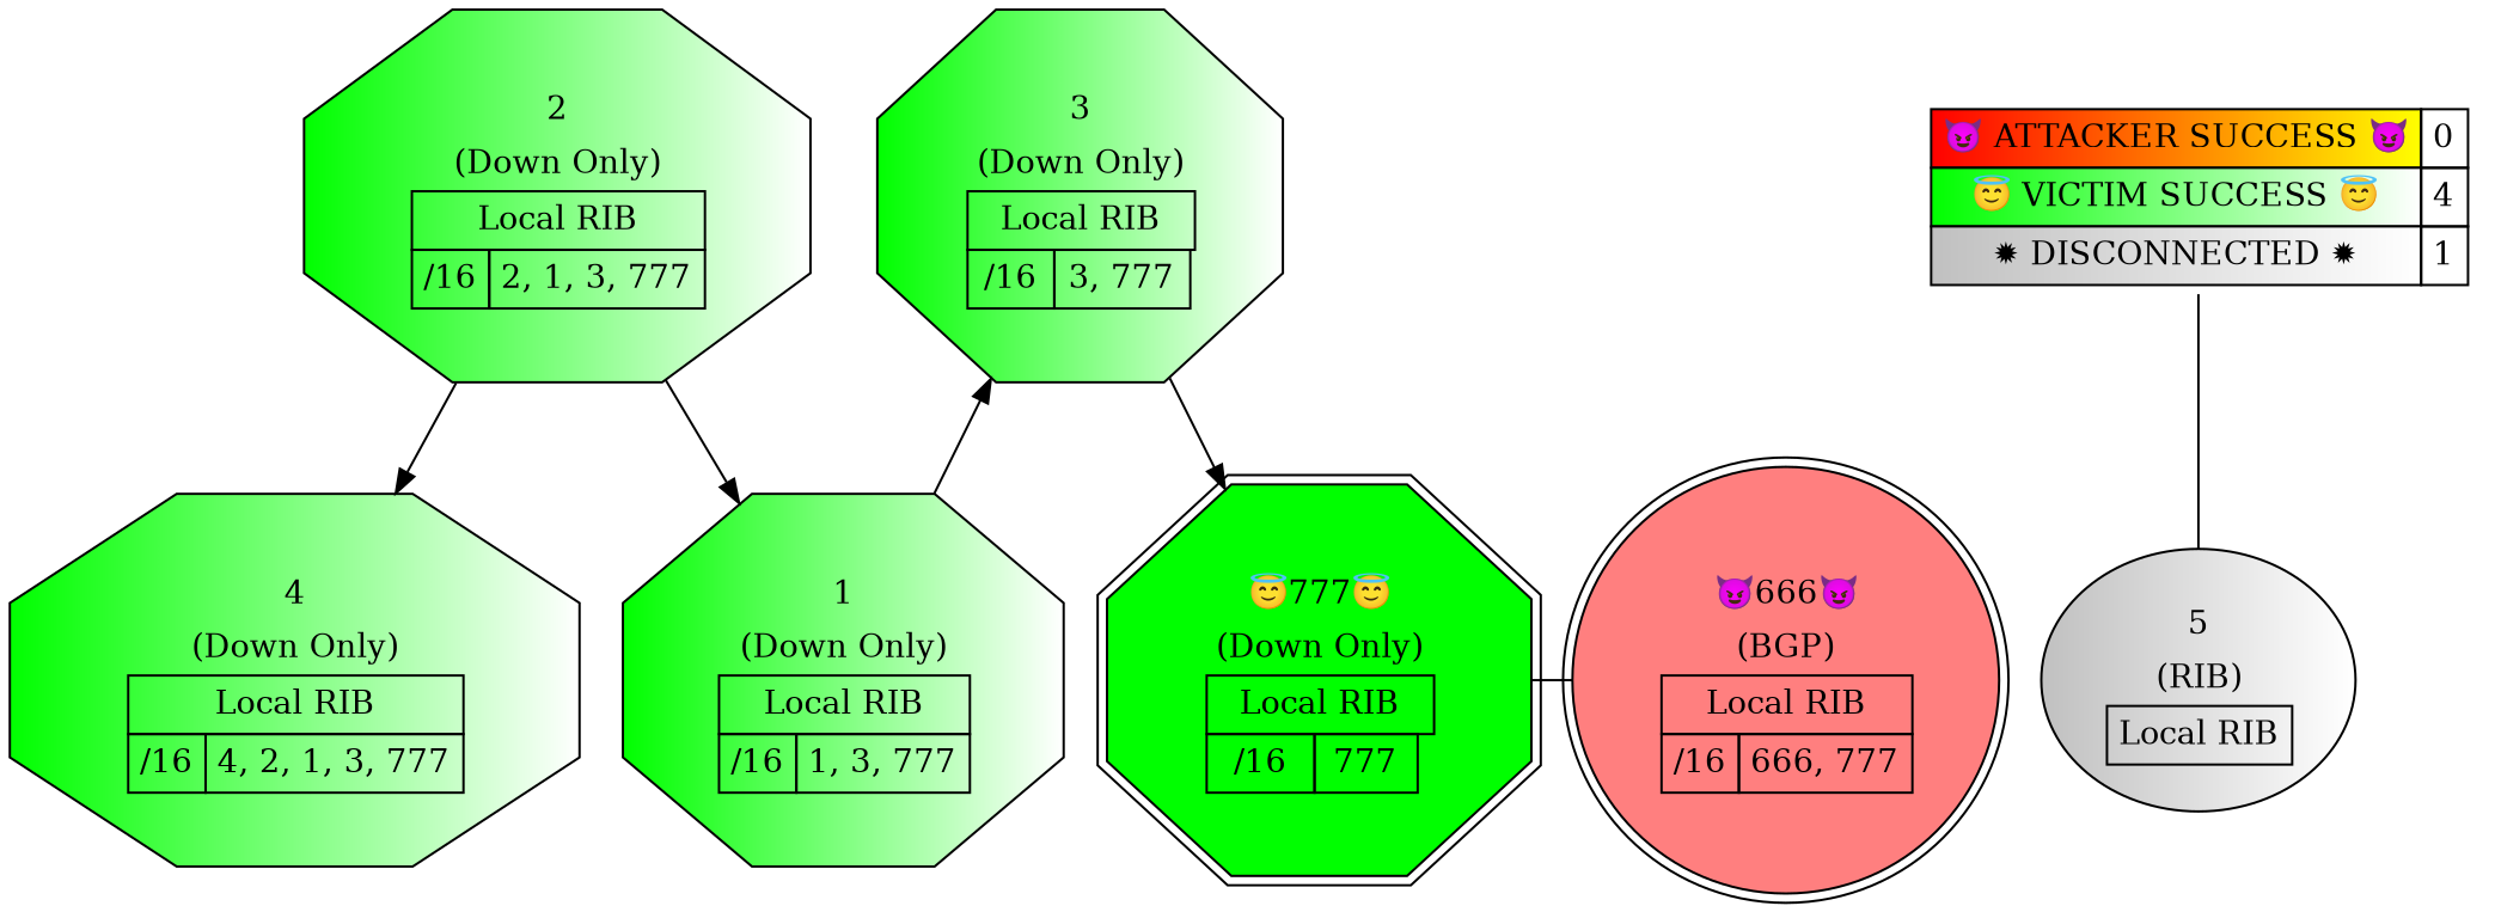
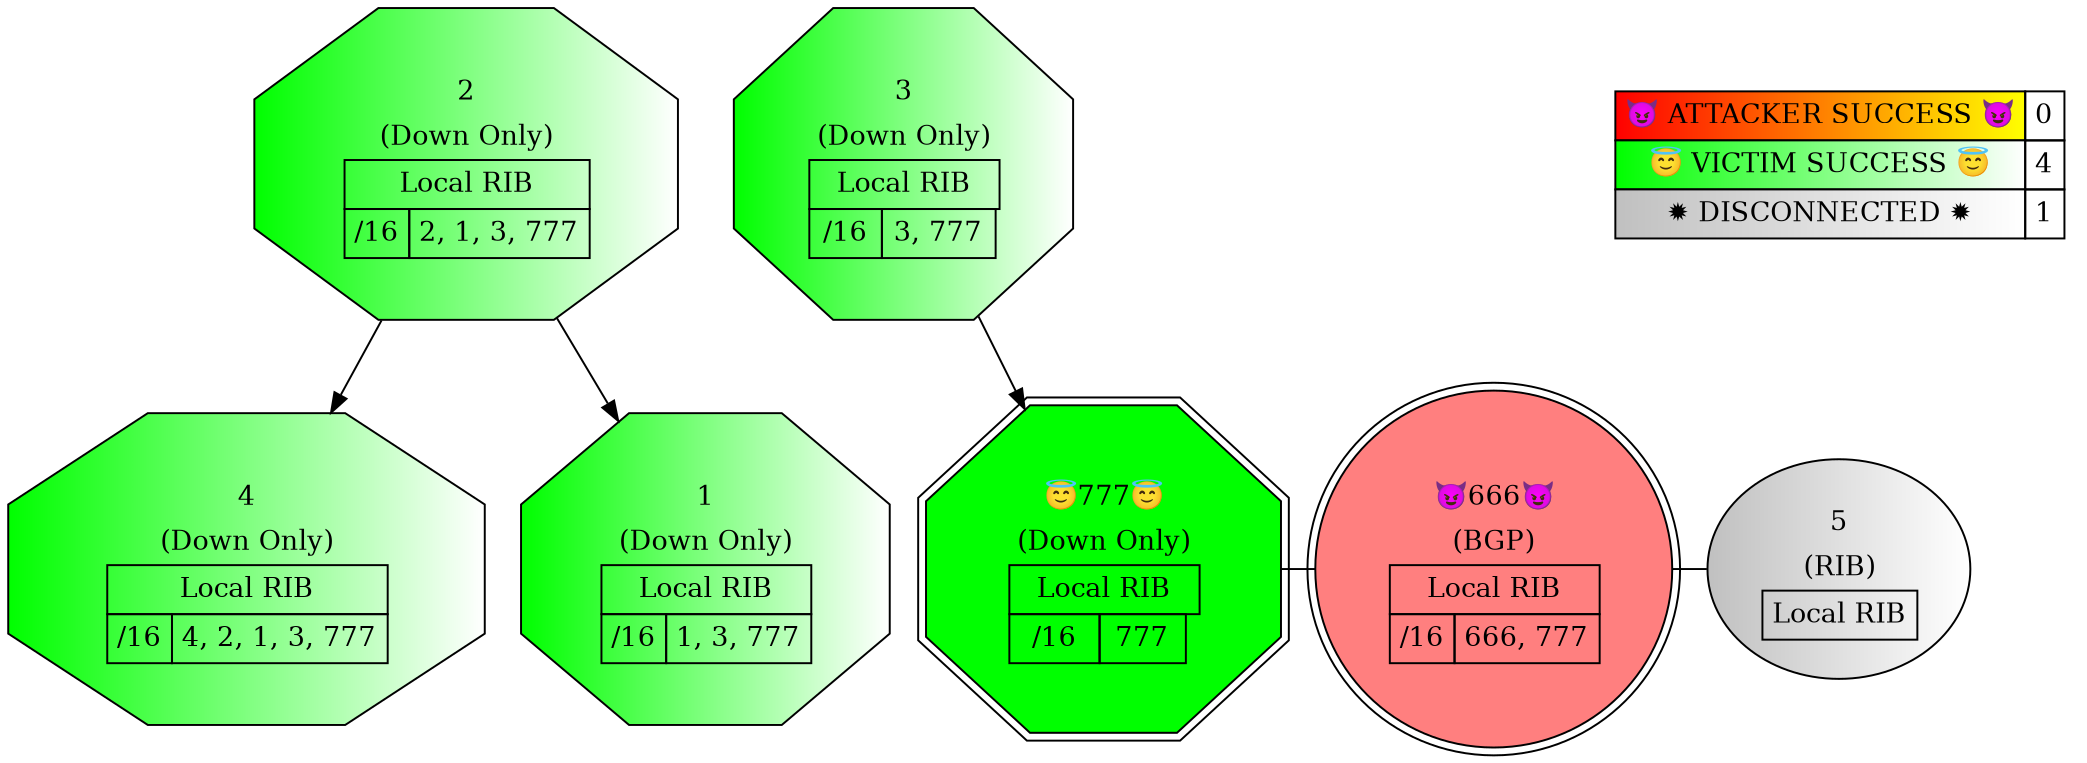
  digraph {
    node [color=black fillcolor="green:white" shape=octagon style=filled]
    n1 [label=<                     <TABLE BORDER="0" CELLBORDER="1" CELLSPACING="0" CELLPADDING="4">                       <TR>                         <TD COLSPAN="3" BORDER="0">4</TD>                       </TR>                       <TR>                         <TD COLSPAN="3" BORDER="0">(Down Only)</TD>                       </TR><TR>                     <TD COLSPAN="3">Local RIB</TD>                   </TR><TR>                         <TD>/16</TD>                         <TD>4, 2, 1, 3, 777</TD>                       </TR></TABLE>>]
    n2 [fillcolor="grey:white" label=<                     <TABLE BORDER="0" CELLBORDER="1" CELLSPACING="0" CELLPADDING="4">                       <TR>                         <TD COLSPAN="3" BORDER="0">5</TD>                       </TR>                       <TR>                         <TD COLSPAN="3" BORDER="0">(RIB)</TD>                       </TR><TR>                     <TD COLSPAN="3">Local RIB</TD>                   </TR></TABLE>> shape=""]
    n3 [fillcolor="#FF7F7F" label=<                     <TABLE BORDER="0" CELLBORDER="1" CELLSPACING="0" CELLPADDING="4">                       <TR>                         <TD COLSPAN="3" BORDER="0">&#128520;666&#128520;</TD>                       </TR>                       <TR>                         <TD COLSPAN="3" BORDER="0">(BGP)</TD>                       </TR><TR>                     <TD COLSPAN="3">Local RIB</TD>                   </TR><TR>                         <TD>/16</TD>                         <TD>666, 777</TD>                       </TR></TABLE>> shape=doublecircle]
    n4 [fillcolor=green label=<                     <TABLE BORDER="0" CELLBORDER="1" CELLSPACING="0" CELLPADDING="4">                       <TR>                         <TD COLSPAN="3" BORDER="0">&#128519;777&#128519;</TD>                       </TR>                       <TR>                         <TD COLSPAN="3" BORDER="0">(Down Only)</TD>                       </TR><TR>                     <TD COLSPAN="3">Local RIB</TD>                   </TR><TR>                         <TD>/16</TD>                         <TD>777</TD>                       </TR></TABLE>> shape=doubleoctagon]
    n5 [label=<                     <TABLE BORDER="0" CELLBORDER="1" CELLSPACING="0" CELLPADDING="4">                       <TR>                         <TD COLSPAN="3" BORDER="0">2</TD>                       </TR>                       <TR>                         <TD COLSPAN="3" BORDER="0">(Down Only)</TD>                       </TR><TR>                     <TD COLSPAN="3">Local RIB</TD>                   </TR><TR>                         <TD>/16</TD>                         <TD>2, 1, 3, 777</TD>                       </TR></TABLE>>]
    n6 [label=<                     <TABLE BORDER="0" CELLBORDER="1" CELLSPACING="0" CELLPADDING="4">                       <TR>                         <TD COLSPAN="3" BORDER="0">3</TD>                       </TR>                       <TR>                         <TD COLSPAN="3" BORDER="0">(Down Only)</TD>                       </TR><TR>                     <TD COLSPAN="3">Local RIB</TD>                   </TR><TR>                         <TD>/16</TD>                         <TD>3, 777</TD>                       </TR></TABLE>>]
    n7 [label=<                     <TABLE BORDER="0" CELLBORDER="1" CELLSPACING="0" CELLPADDING="4">                       <TR>                         <TD COLSPAN="3" BORDER="0">1</TD>                       </TR>                       <TR>                         <TD COLSPAN="3" BORDER="0">(Down Only)</TD>                       </TR><TR>                     <TD COLSPAN="3">Local RIB</TD>                   </TR><TR>                         <TD>/16</TD>                         <TD>1, 3, 777</TD>                       </TR></TABLE>>]
    n8 [fillcolor=white label=<<TABLE BORDER="0" CELLBORDER="1" CELLSPACING="0" CELLPADDING="4">                       <TR>                         <TD BGCOLOR="red:yellow">&#128520; ATTACKER SUCCESS &#128520;</TD>                         <TD>0</TD>                       </TR>                       <TR>                         <TD BGCOLOR="green:white">&#128519; VICTIM SUCCESS &#128519;</TD>                         <TD>4</TD>                       </TR>                       <TR>                         <TD BGCOLOR="grey:white">&#10041; DISCONNECTED &#10041;</TD>                         <TD>1</TD>                       </TR>                     </TABLE>> shape=plaintext]
    subgraph sub_1 {
      rank=same
      n1
      n2
      n3
      n4
    }
    subgraph sub_2 {
      rank=same
      n5
      n6
    }
    subgraph sub_3 {
      rank=same
      n7
    }
-   n8 -> n2 [dir=none]
+   n3 -> n2 [dir=none]
    n4 -> n3 [dir=none]
    n5 -> n1
    n5 -> n7
    n6 -> n4
-   n7 -> n6
  }
